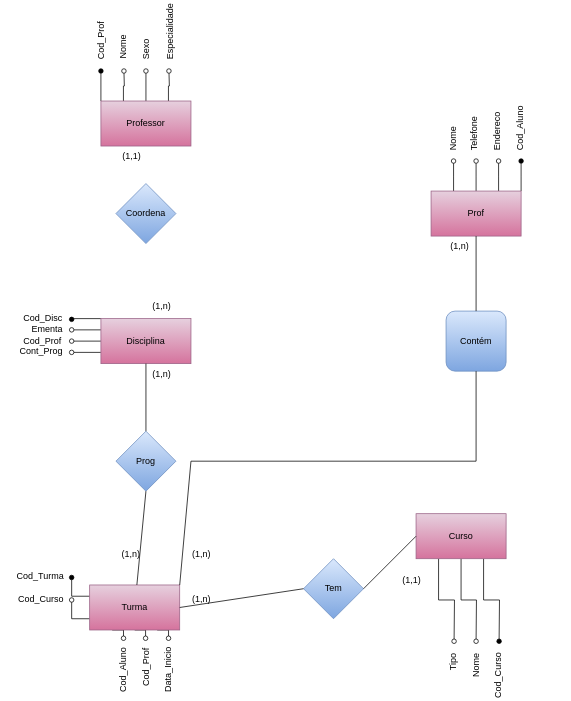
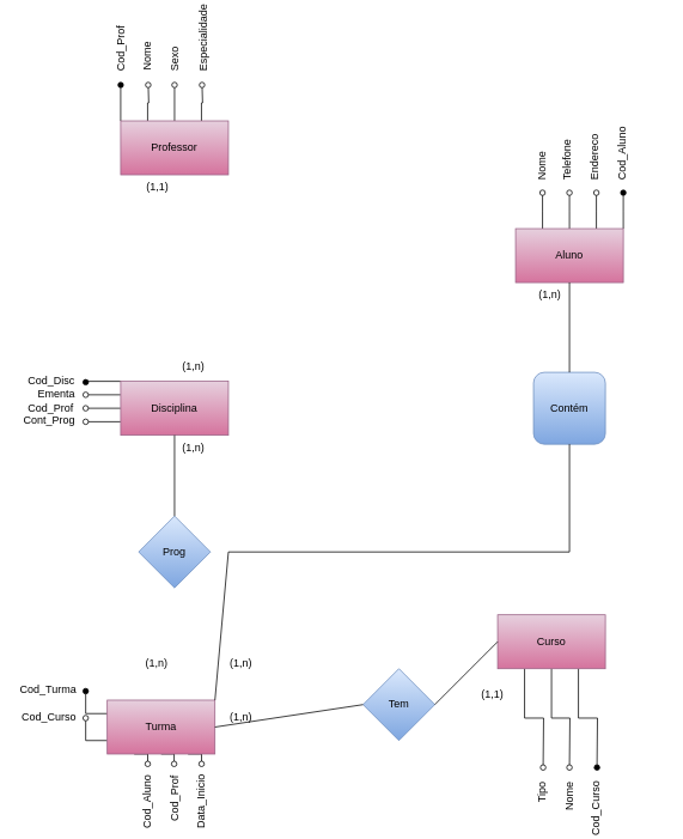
  <mxCell id="0" />
  <mxCell id="1" parent="0" />
  <mxCell id="2" style="edgeStyle=orthogonalEdgeStyle;rounded=0;orthogonalLoop=1;jettySize=auto;html=1;exitX=0;exitY=0;exitDx=0;exitDy=0;endArrow=oval;endFill=1;" edge="1" parent="1" source="6"><mxGeometry relative="1" as="geometry"><mxPoint x="134" y="94" as="targetPoint" /></mxGeometry></mxCell>
  <mxCell id="3" style="edgeStyle=orthogonalEdgeStyle;rounded=0;orthogonalLoop=1;jettySize=auto;html=1;exitX=0.25;exitY=0;exitDx=0;exitDy=0;endArrow=oval;endFill=0;" edge="1" parent="1" source="6"><mxGeometry relative="1" as="geometry"><mxPoint x="164.667" y="94" as="targetPoint" /></mxGeometry></mxCell>
  <mxCell id="4" style="edgeStyle=orthogonalEdgeStyle;rounded=0;orthogonalLoop=1;jettySize=auto;html=1;exitX=0.75;exitY=0;exitDx=0;exitDy=0;endArrow=oval;endFill=0;" edge="1" parent="1" source="6"><mxGeometry relative="1" as="geometry"><mxPoint x="224.667" y="94" as="targetPoint" /></mxGeometry></mxCell>
  <mxCell id="5" style="edgeStyle=orthogonalEdgeStyle;rounded=0;orthogonalLoop=1;jettySize=auto;html=1;exitX=0.5;exitY=0;exitDx=0;exitDy=0;endArrow=oval;endFill=0;" edge="1" parent="1" source="6"><mxGeometry relative="1" as="geometry"><mxPoint x="194" y="94" as="targetPoint" /></mxGeometry></mxCell>
  <mxCell id="6" value="Professor" style="rounded=0;whiteSpace=wrap;html=1;fillColor=#e6d0de;gradientColor=#d5739d;strokeColor=#996185;" parent="1" vertex="1"><mxGeometry x="134" y="134" width="120" height="60" as="geometry" /></mxCell>
  <mxCell id="7" style="edgeStyle=orthogonalEdgeStyle;rounded=0;orthogonalLoop=1;jettySize=auto;html=1;exitX=0.25;exitY=1;exitDx=0;exitDy=0;endArrow=oval;endFill=0;" edge="1" parent="1" source="10"><mxGeometry relative="1" as="geometry"><mxPoint x="604.667" y="854" as="targetPoint" /></mxGeometry></mxCell>
  <mxCell id="8" style="edgeStyle=orthogonalEdgeStyle;rounded=0;orthogonalLoop=1;jettySize=auto;html=1;exitX=0.5;exitY=1;exitDx=0;exitDy=0;endArrow=oval;endFill=0;" edge="1" parent="1" source="10"><mxGeometry relative="1" as="geometry"><mxPoint x="634" y="854" as="targetPoint" /></mxGeometry></mxCell>
  <mxCell id="9" style="edgeStyle=orthogonalEdgeStyle;rounded=0;orthogonalLoop=1;jettySize=auto;html=1;exitX=0.75;exitY=1;exitDx=0;exitDy=0;endArrow=oval;endFill=1;" edge="1" parent="1" source="10"><mxGeometry relative="1" as="geometry"><mxPoint x="664.667" y="854" as="targetPoint" /></mxGeometry></mxCell>
  <mxCell id="10" value="Curso" style="rounded=0;whiteSpace=wrap;html=1;fillColor=#e6d0de;gradientColor=#d5739d;strokeColor=#996185;" parent="1" vertex="1"><mxGeometry x="554" y="684" width="120" height="60" as="geometry" /></mxCell>
  <mxCell id="11" style="edgeStyle=orthogonalEdgeStyle;rounded=0;orthogonalLoop=1;jettySize=auto;html=1;exitX=0;exitY=0.75;exitDx=0;exitDy=0;endArrow=oval;endFill=0;" edge="1" parent="1" source="15"><mxGeometry relative="1" as="geometry"><mxPoint x="95" y="469" as="targetPoint" /></mxGeometry></mxCell>
  <mxCell id="12" style="edgeStyle=orthogonalEdgeStyle;rounded=0;orthogonalLoop=1;jettySize=auto;html=1;exitX=0;exitY=0;exitDx=0;exitDy=0;endArrow=oval;endFill=1;" edge="1" parent="1" source="15"><mxGeometry relative="1" as="geometry"><mxPoint x="95" y="425" as="targetPoint" /></mxGeometry></mxCell>
  <mxCell id="13" style="edgeStyle=orthogonalEdgeStyle;rounded=0;orthogonalLoop=1;jettySize=auto;html=1;exitX=0;exitY=0.25;exitDx=0;exitDy=0;endArrow=oval;endFill=0;" edge="1" parent="1" source="15"><mxGeometry relative="1" as="geometry"><mxPoint x="95" y="438.706" as="targetPoint" /></mxGeometry></mxCell>
  <mxCell id="14" style="edgeStyle=orthogonalEdgeStyle;rounded=0;orthogonalLoop=1;jettySize=auto;html=1;exitX=0;exitY=0.5;exitDx=0;exitDy=0;endArrow=oval;endFill=0;" edge="1" parent="1" source="15"><mxGeometry relative="1" as="geometry"><mxPoint x="95" y="454" as="targetPoint" /></mxGeometry></mxCell>
  <mxCell id="15" value="Disciplina" style="rounded=0;whiteSpace=wrap;html=1;fillColor=#e6d0de;gradientColor=#d5739d;strokeColor=#996185;" parent="1" vertex="1"><mxGeometry x="134" y="424" width="120" height="60" as="geometry" /></mxCell>
  <mxCell id="16" style="edgeStyle=orthogonalEdgeStyle;rounded=0;orthogonalLoop=1;jettySize=auto;html=1;exitX=0.25;exitY=0;exitDx=0;exitDy=0;endArrow=oval;endFill=0;" edge="1" parent="1" source="20"><mxGeometry relative="1" as="geometry"><mxPoint x="604" y="214" as="targetPoint" /></mxGeometry></mxCell>
  <mxCell id="17" style="edgeStyle=orthogonalEdgeStyle;rounded=0;orthogonalLoop=1;jettySize=auto;html=1;exitX=0.5;exitY=0;exitDx=0;exitDy=0;endArrow=oval;endFill=0;" edge="1" parent="1" source="20"><mxGeometry relative="1" as="geometry"><mxPoint x="634" y="214" as="targetPoint" /></mxGeometry></mxCell>
  <mxCell id="18" style="edgeStyle=orthogonalEdgeStyle;rounded=0;orthogonalLoop=1;jettySize=auto;html=1;exitX=0.75;exitY=0;exitDx=0;exitDy=0;endArrow=oval;endFill=0;" edge="1" parent="1" source="20"><mxGeometry relative="1" as="geometry"><mxPoint x="664" y="214" as="targetPoint" /></mxGeometry></mxCell>
  <mxCell id="19" style="edgeStyle=orthogonalEdgeStyle;rounded=0;orthogonalLoop=1;jettySize=auto;html=1;exitX=1;exitY=0;exitDx=0;exitDy=0;endArrow=oval;endFill=1;" edge="1" parent="1" source="20"><mxGeometry relative="1" as="geometry"><mxPoint x="694" y="214" as="targetPoint" /></mxGeometry></mxCell>
- <mxCell id="20" value="Prof" style="rounded=0;whiteSpace=wrap;html=1;fillColor=#e6d0de;gradientColor=#d5739d;strokeColor=#996185;" parent="1" vertex="1"><mxGeometry x="574" y="254" width="120" height="60" as="geometry" /></mxCell>
+ <mxCell id="20" value="Aluno" style="rounded=0;whiteSpace=wrap;html=1;fillColor=#e6d0de;gradientColor=#d5739d;strokeColor=#996185;" parent="1" vertex="1"><mxGeometry x="574" y="254" width="120" height="60" as="geometry" /></mxCell>
  <mxCell id="21" style="edgeStyle=orthogonalEdgeStyle;rounded=0;orthogonalLoop=1;jettySize=auto;html=1;exitX=0.25;exitY=1;exitDx=0;exitDy=0;endArrow=oval;endFill=0;" edge="1" parent="1" source="26"><mxGeometry relative="1" as="geometry"><mxPoint x="164.118" y="850" as="targetPoint" /></mxGeometry></mxCell>
  <mxCell id="22" style="edgeStyle=orthogonalEdgeStyle;rounded=0;orthogonalLoop=1;jettySize=auto;html=1;exitX=0.5;exitY=1;exitDx=0;exitDy=0;endArrow=oval;endFill=0;" edge="1" parent="1" source="26"><mxGeometry relative="1" as="geometry"><mxPoint x="193.529" y="850" as="targetPoint" /></mxGeometry></mxCell>
  <mxCell id="23" style="edgeStyle=orthogonalEdgeStyle;rounded=0;orthogonalLoop=1;jettySize=auto;html=1;exitX=0.75;exitY=1;exitDx=0;exitDy=0;endArrow=oval;endFill=0;" edge="1" parent="1" source="26"><mxGeometry relative="1" as="geometry"><mxPoint x="224.118" y="850" as="targetPoint" /></mxGeometry></mxCell>
  <mxCell id="24" style="edgeStyle=orthogonalEdgeStyle;rounded=0;orthogonalLoop=1;jettySize=auto;html=1;exitX=0;exitY=0.25;exitDx=0;exitDy=0;endArrow=oval;endFill=1;" edge="1" parent="1" source="26"><mxGeometry relative="1" as="geometry"><mxPoint x="95" y="769" as="targetPoint" /></mxGeometry></mxCell>
  <mxCell id="25" style="edgeStyle=orthogonalEdgeStyle;rounded=0;orthogonalLoop=1;jettySize=auto;html=1;exitX=0;exitY=0.75;exitDx=0;exitDy=0;endArrow=oval;endFill=0;" edge="1" parent="1" source="26"><mxGeometry relative="1" as="geometry"><mxPoint x="95" y="799" as="targetPoint" /></mxGeometry></mxCell>
  <mxCell id="26" value="Turma" style="rounded=0;whiteSpace=wrap;html=1;fillColor=#e6d0de;gradientColor=#d5739d;strokeColor=#996185;" parent="1" vertex="1"><mxGeometry x="119" y="779" width="120" height="60" as="geometry" /></mxCell>
  <mxCell id="27" value="Tem" style="rhombus;whiteSpace=wrap;html=1;fillColor=#dae8fc;gradientColor=#7ea6e0;strokeColor=#6c8ebf;" parent="1" vertex="1"><mxGeometry x="404" y="744" width="80" height="80" as="geometry" /></mxCell>
  <mxCell id="28" value="Prog" style="rhombus;whiteSpace=wrap;html=1;fillColor=#dae8fc;gradientColor=#7ea6e0;strokeColor=#6c8ebf;" parent="1" vertex="1"><mxGeometry x="154" y="574" width="80" height="80" as="geometry" /></mxCell>
- <mxCell id="29" value="Coordena" style="rhombus;whiteSpace=wrap;html=1;fillColor=#dae8fc;gradientColor=#7ea6e0;strokeColor=#6c8ebf;" parent="1" vertex="1"><mxGeometry x="154" y="244" width="80" height="80" as="geometry" /></mxCell>
  <mxCell id="30" value="Contém" style="whiteSpace=wrap;html=1;fillColor=#dae8fc;gradientColor=#7ea6e0;strokeColor=#6c8ebf;rounded=1;" parent="1" vertex="1"><mxGeometry x="594" y="414" width="80" height="80" as="geometry" /></mxCell>
  <mxCell id="31" value="" style="endArrow=none;html=1;rounded=0;exitX=0.5;exitY=1;exitDx=0;exitDy=0;entryX=0.5;entryY=0;entryDx=0;entryDy=0;" parent="1" source="15" target="28" edge="1"><mxGeometry width="50" height="50" relative="1" as="geometry"><mxPoint x="394" y="364" as="sourcePoint" /><mxPoint x="204" y="564" as="targetPoint" /></mxGeometry></mxCell>
- <mxCell id="32" value="" style="endArrow=none;html=1;rounded=0;exitX=0.5;exitY=1;exitDx=0;exitDy=0;" parent="1" source="28" target="26" edge="1"><mxGeometry width="50" height="50" relative="1" as="geometry"><mxPoint x="394" y="364" as="sourcePoint" /><mxPoint x="444" y="314" as="targetPoint" /></mxGeometry></mxCell>
  <mxCell id="33" value="" style="endArrow=none;html=1;rounded=0;exitX=1;exitY=0.5;exitDx=0;exitDy=0;entryX=0;entryY=0.5;entryDx=0;entryDy=0;" parent="1" source="26" target="27" edge="1"><mxGeometry width="50" height="50" relative="1" as="geometry"><mxPoint x="394" y="614" as="sourcePoint" /><mxPoint x="444" y="564" as="targetPoint" /></mxGeometry></mxCell>
  <mxCell id="34" value="" style="endArrow=none;html=1;rounded=0;exitX=1;exitY=0.5;exitDx=0;exitDy=0;entryX=0;entryY=0.5;entryDx=0;entryDy=0;" parent="1" source="27" target="10" edge="1"><mxGeometry width="50" height="50" relative="1" as="geometry"><mxPoint x="394" y="614" as="sourcePoint" /><mxPoint x="444" y="564" as="targetPoint" /></mxGeometry></mxCell>
  <mxCell id="35" value="" style="endArrow=none;html=1;rounded=0;exitX=1;exitY=0;exitDx=0;exitDy=0;entryX=0.5;entryY=1;entryDx=0;entryDy=0;" parent="1" source="26" target="30" edge="1"><mxGeometry width="50" height="50" relative="1" as="geometry"><mxPoint x="394" y="614" as="sourcePoint" /><mxPoint x="444" y="564" as="targetPoint" /><Array as="points"><mxPoint x="254" y="614" /><mxPoint x="634" y="614" /></Array></mxGeometry></mxCell>
  <mxCell id="36" value="" style="endArrow=none;html=1;rounded=0;entryX=0.5;entryY=1;entryDx=0;entryDy=0;exitX=0.5;exitY=0;exitDx=0;exitDy=0;" parent="1" source="30" target="20" edge="1"><mxGeometry width="50" height="50" relative="1" as="geometry"><mxPoint x="394" y="614" as="sourcePoint" /><mxPoint x="444" y="564" as="targetPoint" /></mxGeometry></mxCell>
  <mxCell id="37" value="Nome" style="text;whiteSpace=wrap;html=1;rotation=-90;" vertex="1" parent="1"><mxGeometry x="130" y="20" width="80" height="40" as="geometry" /></mxCell>
  <mxCell id="38" value="Cod_Prof" style="text;whiteSpace=wrap;html=1;rotation=-90;" vertex="1" parent="1"><mxGeometry x="100" y="21" width="80" height="40" as="geometry" /></mxCell>
  <mxCell id="39" value="Sexo" style="text;whiteSpace=wrap;html=1;rotation=-90;" vertex="1" parent="1"><mxGeometry x="161" y="21" width="80" height="40" as="geometry" /></mxCell>
  <mxCell id="40" value="Especialidade" style="text;whiteSpace=wrap;html=1;rotation=-90;" vertex="1" parent="1"><mxGeometry x="192" y="21" width="80" height="40" as="geometry" /></mxCell>
  <mxCell id="41" value="Cod_Aluno" style="text;whiteSpace=wrap;html=1;rotation=-90;" vertex="1" parent="1"><mxGeometry x="659" y="142" width="80" height="40" as="geometry" /></mxCell>
  <mxCell id="42" value="Nome" style="text;whiteSpace=wrap;html=1;rotation=-90;" vertex="1" parent="1"><mxGeometry x="570" y="142" width="80" height="40" as="geometry" /></mxCell>
  <mxCell id="43" value="Endereco" style="text;whiteSpace=wrap;html=1;rotation=-90;" vertex="1" parent="1"><mxGeometry x="629" y="142" width="80" height="40" as="geometry" /></mxCell>
  <mxCell id="44" value="Telefone" style="text;whiteSpace=wrap;html=1;rotation=-90;" vertex="1" parent="1"><mxGeometry x="598" y="142" width="80" height="40" as="geometry" /></mxCell>
  <mxCell id="45" value="Nome" style="text;whiteSpace=wrap;html=1;rotation=-90;" vertex="1" parent="1"><mxGeometry x="620" y="864" width="40" height="40" as="geometry" /></mxCell>
  <mxCell id="46" value="Tipo" style="text;whiteSpace=wrap;html=1;rotation=-90;" vertex="1" parent="1"><mxGeometry x="570" y="835" width="80" height="40" as="geometry" /></mxCell>
  <mxCell id="47" value="Cod_Curso" style="text;whiteSpace=wrap;html=1;rotation=-90;" vertex="1" parent="1"><mxGeometry x="630" y="872" width="80" height="40" as="geometry" /></mxCell>
  <mxCell id="48" value="Data_Inicio" style="text;whiteSpace=wrap;html=1;rotation=-90;" vertex="1" parent="1"><mxGeometry x="190" y="864" width="80" height="40" as="geometry" /></mxCell>
  <mxCell id="49" value="Cod_Turma" style="text;whiteSpace=wrap;html=1;rotation=0;" vertex="1" parent="1"><mxGeometry x="20" y="754" width="80" height="40" as="geometry" /></mxCell>
  <mxCell id="50" value="Cod_Curso" style="text;whiteSpace=wrap;html=1;rotation=0;" vertex="1" parent="1"><mxGeometry x="22" y="784" width="80" height="40" as="geometry" /></mxCell>
  <mxCell id="51" value="Cod_Aluno" style="text;whiteSpace=wrap;html=1;rotation=-90;" vertex="1" parent="1"><mxGeometry x="130" y="864" width="80" height="40" as="geometry" /></mxCell>
  <mxCell id="52" value="Cod_Prof" style="text;whiteSpace=wrap;html=1;rotation=-90;" vertex="1" parent="1"><mxGeometry x="160" y="856" width="80" height="40" as="geometry" /></mxCell>
  <mxCell id="53" value="Cod_Disc" style="text;whiteSpace=wrap;html=1;rotation=0;" vertex="1" parent="1"><mxGeometry x="29" y="410" width="80" height="30" as="geometry" /></mxCell>
  <mxCell id="54" value="Ementa" style="text;whiteSpace=wrap;html=1;rotation=0;" vertex="1" parent="1"><mxGeometry x="40" y="424" width="80" height="30" as="geometry" /></mxCell>
  <mxCell id="55" value="Cont_Prog" style="text;whiteSpace=wrap;html=1;rotation=0;" vertex="1" parent="1"><mxGeometry x="24" y="454" width="80" height="30" as="geometry" /></mxCell>
  <mxCell id="56" value="Cod_Prof" style="text;whiteSpace=wrap;html=1;rotation=0;" vertex="1" parent="1"><mxGeometry x="29" y="440" width="80" height="30" as="geometry" /></mxCell>
  <mxCell id="57" value="(1,n)" style="text;whiteSpace=wrap;html=1;" vertex="1" parent="1"><mxGeometry x="254" y="724" width="40" height="30" as="geometry" /></mxCell>
  <mxCell id="58" value="(1,n)" style="text;whiteSpace=wrap;html=1;" vertex="1" parent="1"><mxGeometry x="598" y="314" width="40" height="30" as="geometry" /></mxCell>
  <mxCell id="59" value="(1,n)" style="text;whiteSpace=wrap;html=1;" vertex="1" parent="1"><mxGeometry x="201" y="394" width="40" height="30" as="geometry" /></mxCell>
  <mxCell id="60" value="(1,1)" style="text;whiteSpace=wrap;html=1;" vertex="1" parent="1"><mxGeometry x="161" y="194" width="40" height="30" as="geometry" /></mxCell>
  <mxCell id="61" value="(1,1)" style="text;whiteSpace=wrap;html=1;" vertex="1" parent="1"><mxGeometry x="534" y="759" width="40" height="30" as="geometry" /></mxCell>
  <mxCell id="62" value="(1,n)" style="text;whiteSpace=wrap;html=1;" vertex="1" parent="1"><mxGeometry x="254" y="784" width="40" height="30" as="geometry" /></mxCell>
  <mxCell id="63" value="(1,n)" style="text;whiteSpace=wrap;html=1;" vertex="1" parent="1"><mxGeometry x="201" y="484" width="40" height="30" as="geometry" /></mxCell>
  <mxCell id="64" value="(1,n)" style="text;whiteSpace=wrap;html=1;" vertex="1" parent="1"><mxGeometry x="160" y="724" width="40" height="30" as="geometry" /></mxCell>
